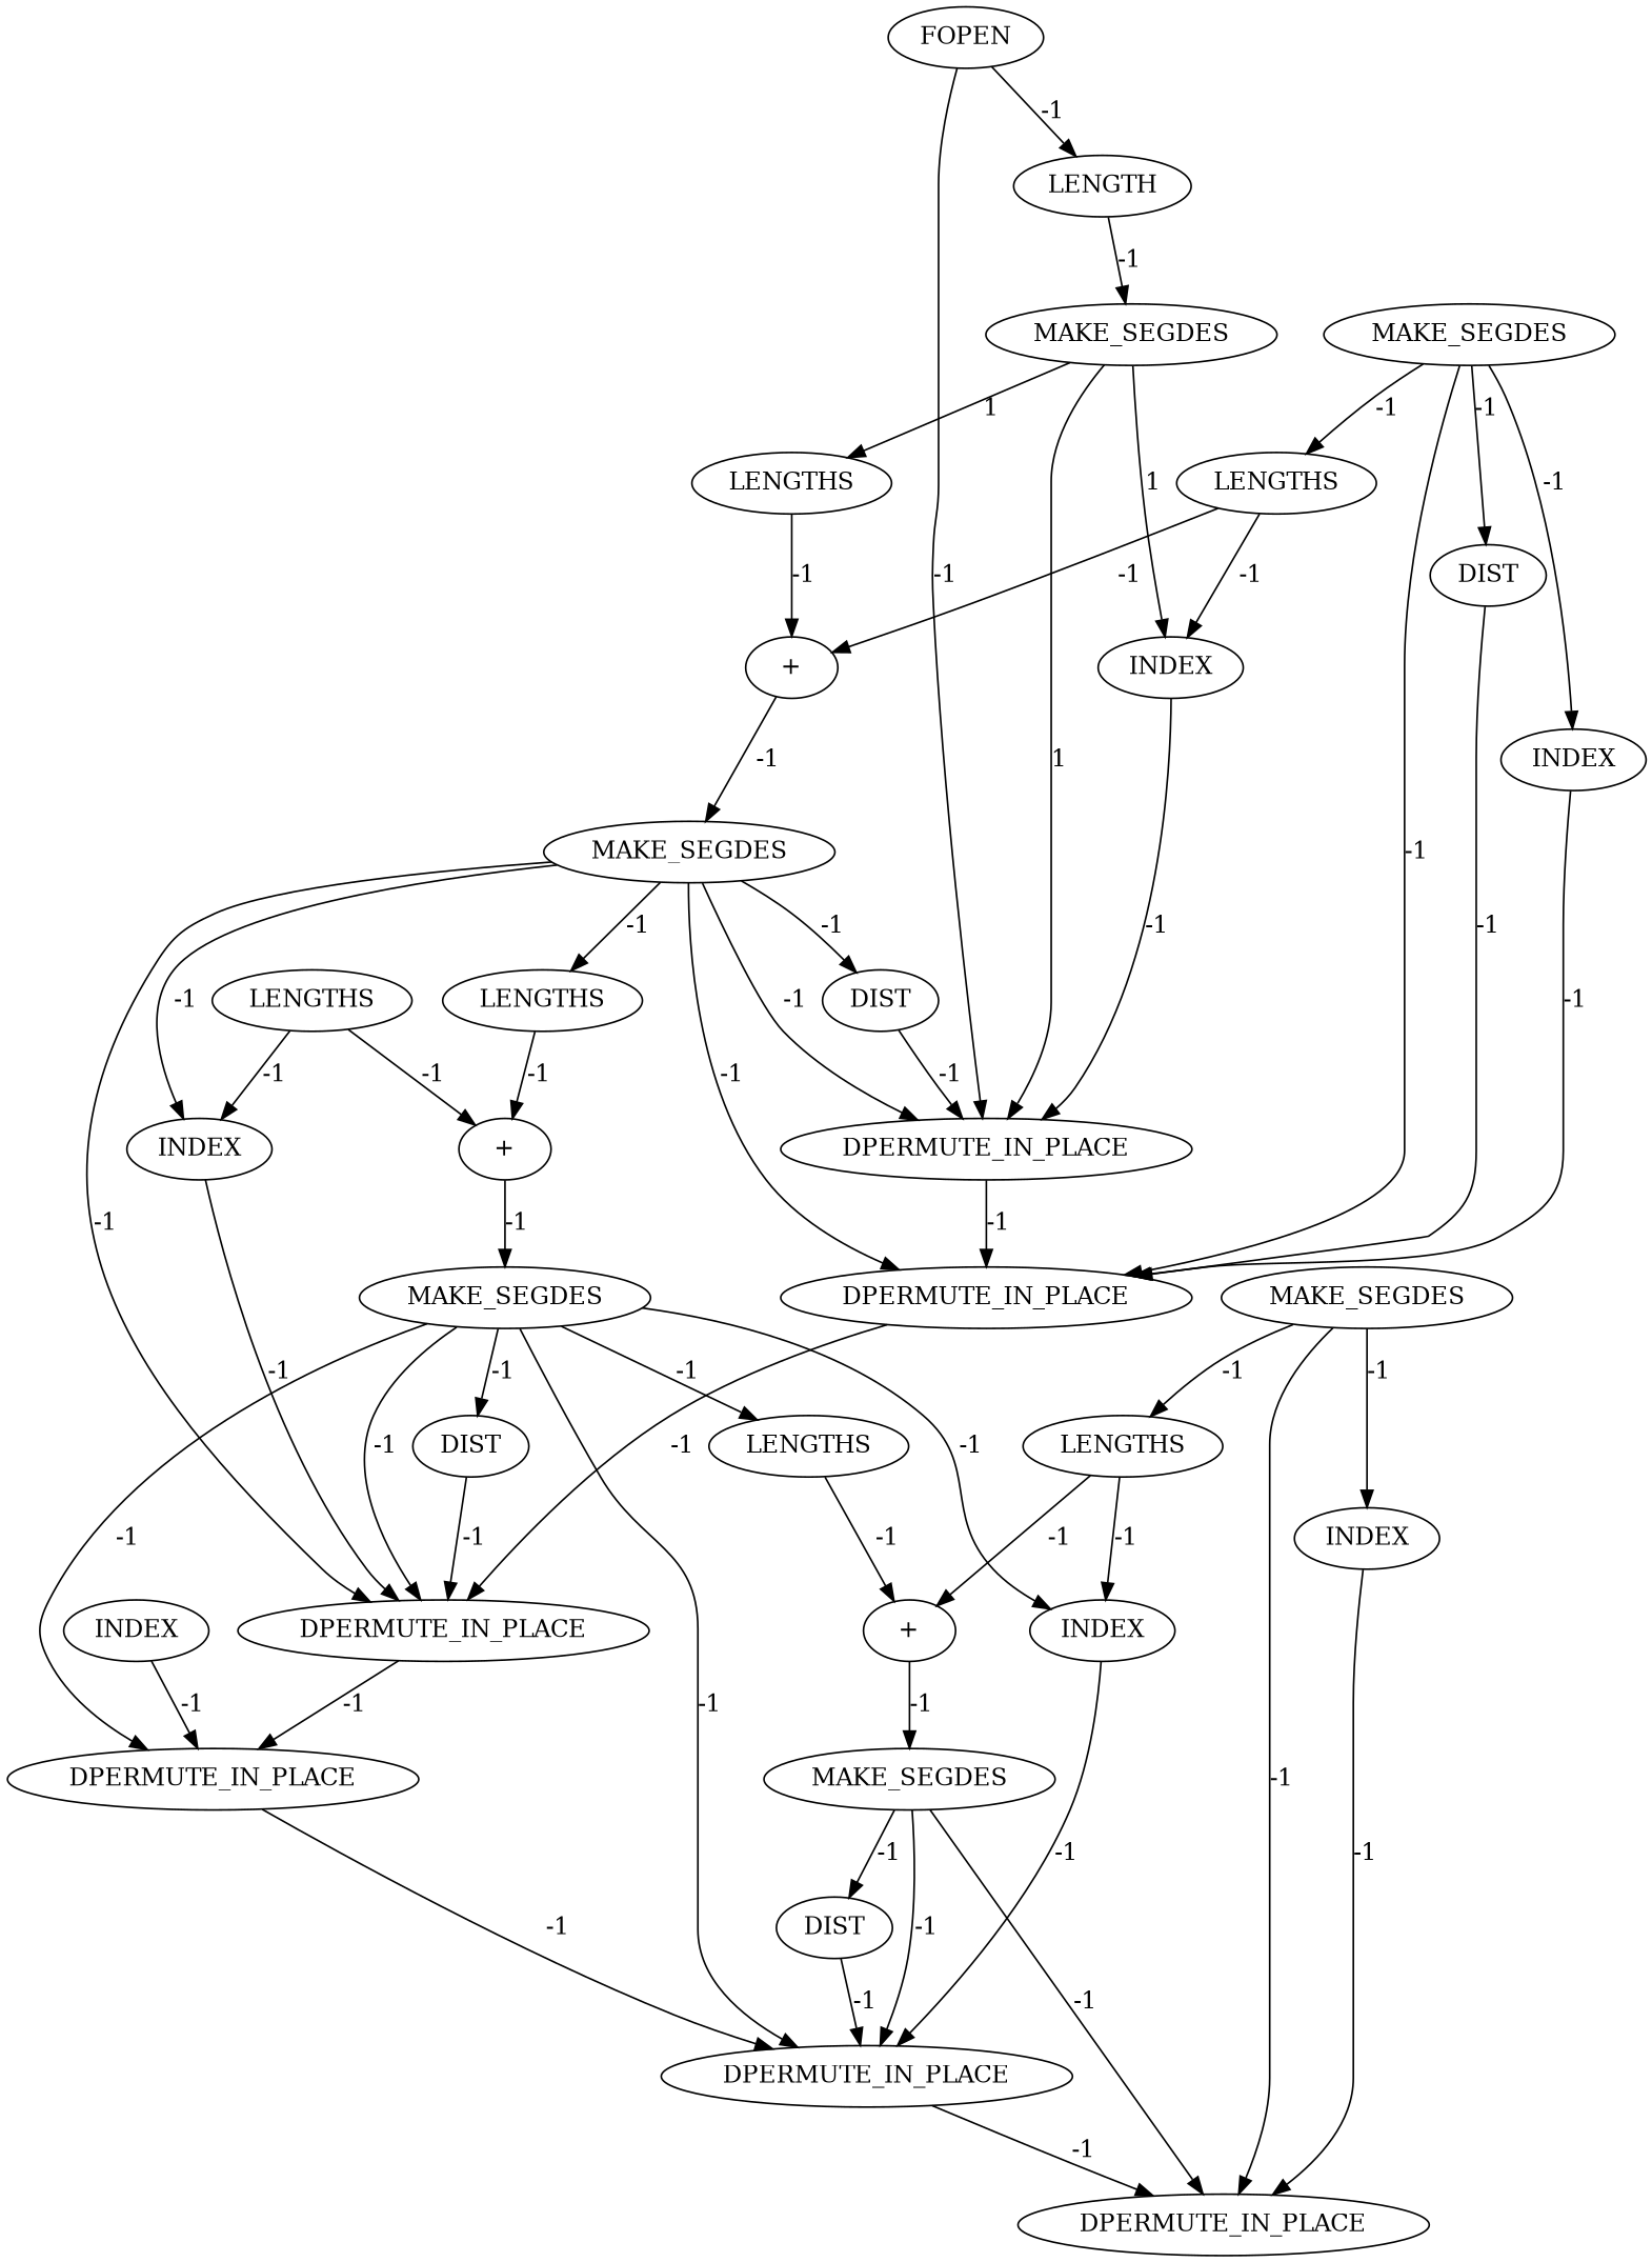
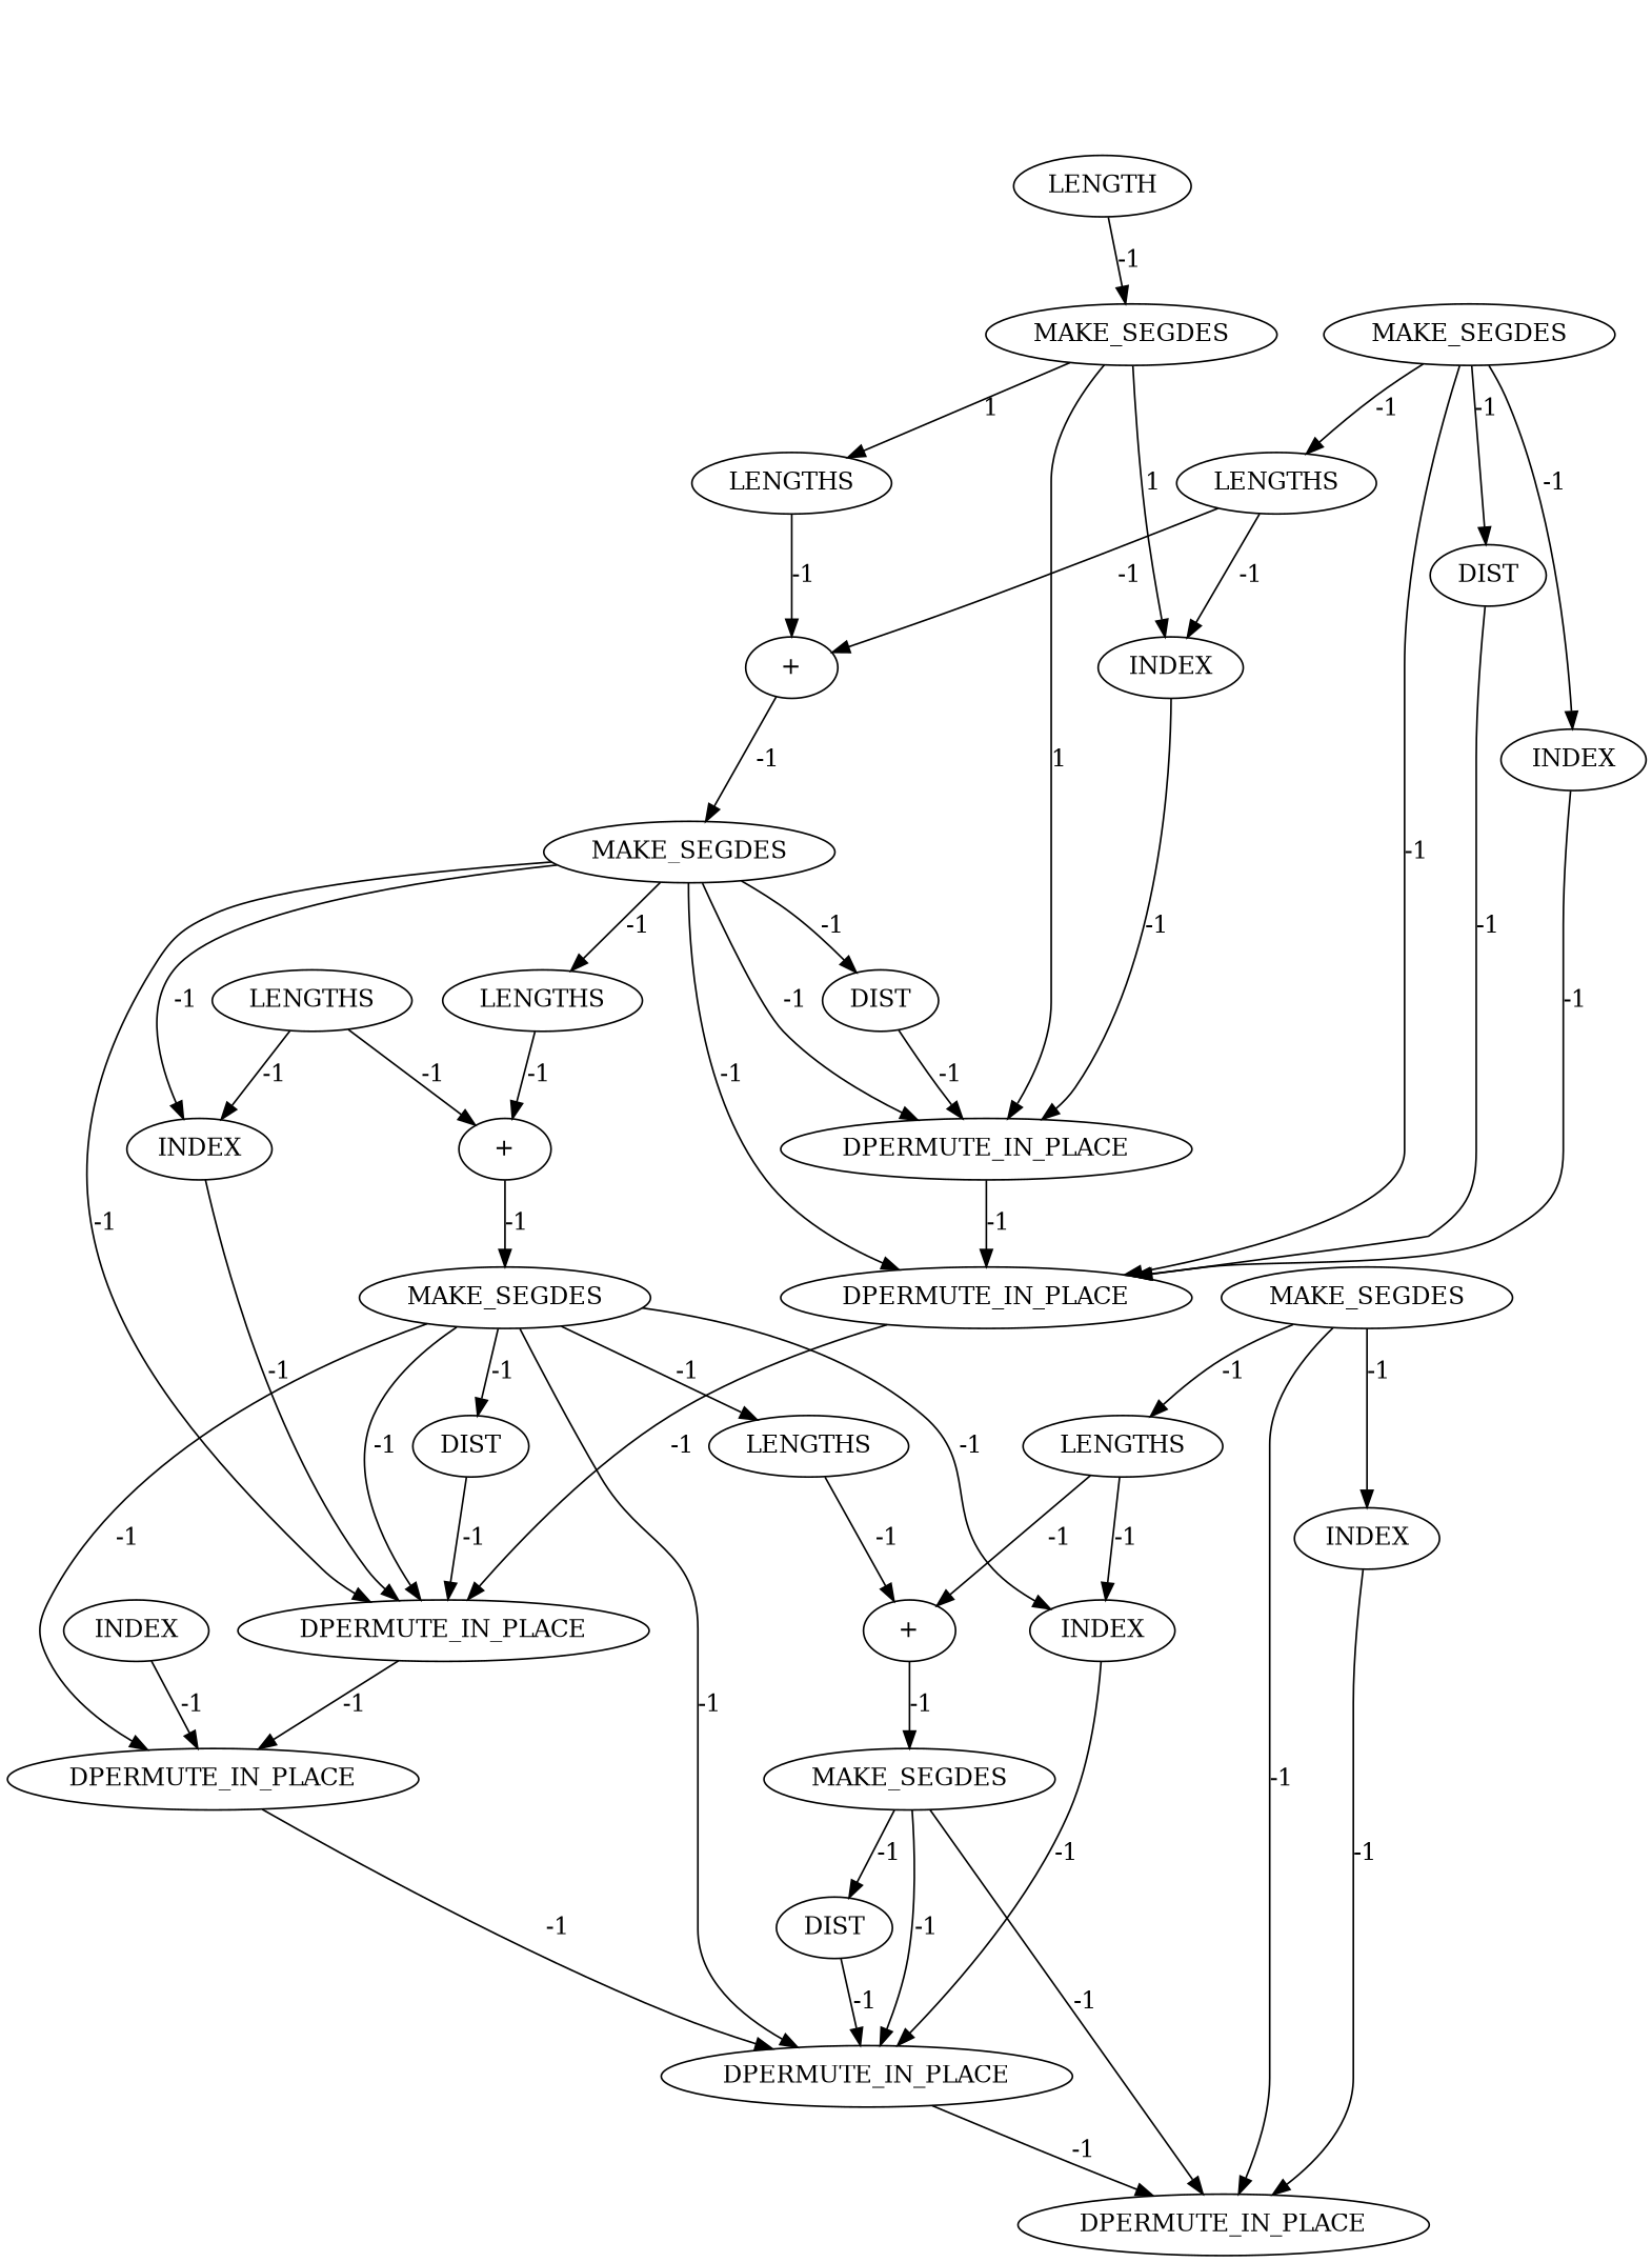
  digraph {
    node [cost=0]
    edge [cost=-1]
    n1 [label=LENGTHS]
    n2 [label=INDEX]
    n3 [label="+"]
    n4 [label="+"]
    n5 [label=MAKE_SEGDES]
    n6 [label=DIST]
    n7 [label=DPERMUTE_IN_PLACE]
    n8 [label=DIST]
    n9 [label=DPERMUTE_IN_PLACE]
    n10 [label=LENGTH]
    n11 [cost=2795 label=MAKE_SEGDES]
    n12 [label=LENGTHS]
    n13 [label=DPERMUTE_IN_PLACE]
    n14 [label=MAKE_SEGDES]
    n15 [label=INDEX]
    n16 [label=MAKE_SEGDES]
    n17 [label=DPERMUTE_IN_PLACE]
    n18 [label=INDEX]
    n19 [label=LENGTHS]
    n20 [label=MAKE_SEGDES]
    n21 [label=DPERMUTE_IN_PLACE]
    n22 [label=DIST]
    n23 [label=DPERMUTE_IN_PLACE]
    n24 [label=DIST]
    n25 [label="+"]
    n26 [label=MAKE_SEGDES]
    n27 [label=LENGTHS]
    n28 [label=INDEX]
    n29 [label=LENGTHS]
    n30 [label=LENGTHS]
    n31 [label=INDEX]
-   n32 [label=FOPEN]
    n33 [label=INDEX]
    n1 -> n2 [label=-1]
    n1 -> n3 [label=-1]
    n2 -> n9 [label=-1]
    n3 -> n16 [label=-1]
    n4 -> n5 [label=-1]
    n5 -> n17 [label=-1]
    n5 -> n21 [label=-1]
    n5 -> n23 [label=-1]
    n5 -> n24 [label=-1]
    n5 -> n30 [label=-1]
    n5 -> n31 [label=-1]
    n6 -> n7 [label=-1]
    n7 -> n17 [label=-1]
    n8 -> n9 [label=-1]
    n9 -> n7 [label=-1]
    n10 -> n11 [label=-1]
    n11 -> n2 [cost=1 label=1]
    n11 -> n9 [cost=1 label=1]
    n11 -> n12 [cost=1 label=1]
    n12 -> n3 [label=-1]
    n14 -> n1 [label=-1]
    n14 -> n6 [label=-1]
    n14 -> n7 [label=-1]
    n14 -> n15 [label=-1]
    n15 -> n7 [label=-1]
    n16 -> n7 [label=-1]
    n16 -> n8 [label=-1]
    n16 -> n9 [label=-1]
    n16 -> n17 [label=-1]
    n16 -> n18 [label=-1]
    n16 -> n19 [label=-1]
    n17 -> n23 [label=-1]
    n18 -> n17 [label=-1]
    n19 -> n4 [label=-1]
    n20 -> n13 [label=-1]
    n20 -> n21 [label=-1]
    n20 -> n22 [label=-1]
    n21 -> n13 [label=-1]
    n22 -> n21 [label=-1]
    n23 -> n21 [label=-1]
    n24 -> n17 [label=-1]
    n25 -> n20 [label=-1]
    n26 -> n13 [label=-1]
    n26 -> n27 [label=-1]
    n26 -> n28 [label=-1]
    n27 -> n25 [label=-1]
    n27 -> n31 [label=-1]
    n28 -> n13 [label=-1]
    n29 -> n4 [label=-1]
    n29 -> n18 [label=-1]
    n30 -> n25 [label=-1]
    n31 -> n21 [label=-1]
-   n32 -> n9 [label=-1]
-   n32 -> n10 [label=-1]
    n33 -> n23 [label=-1]
  }
